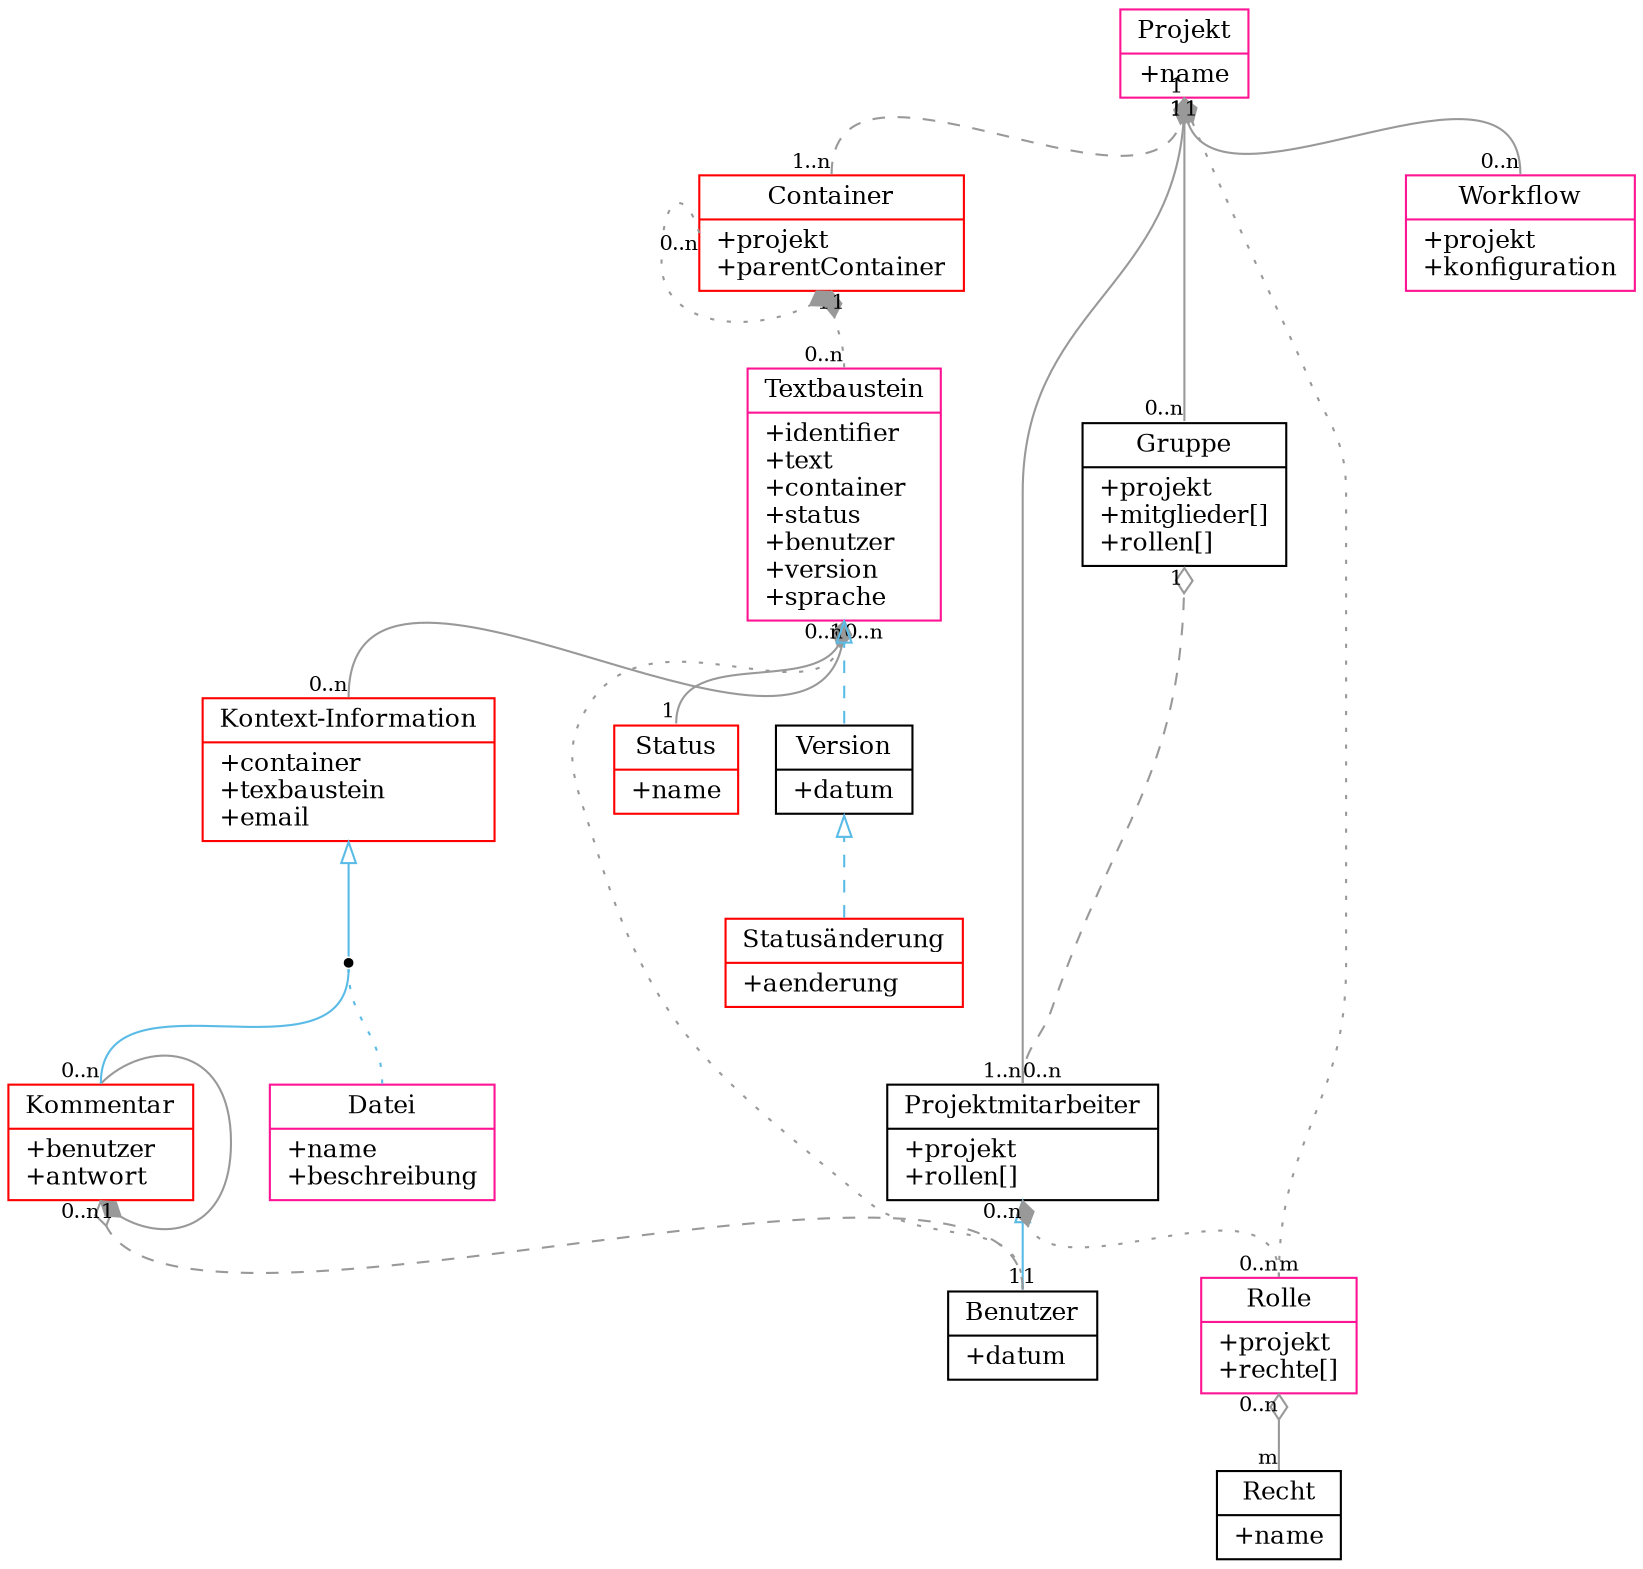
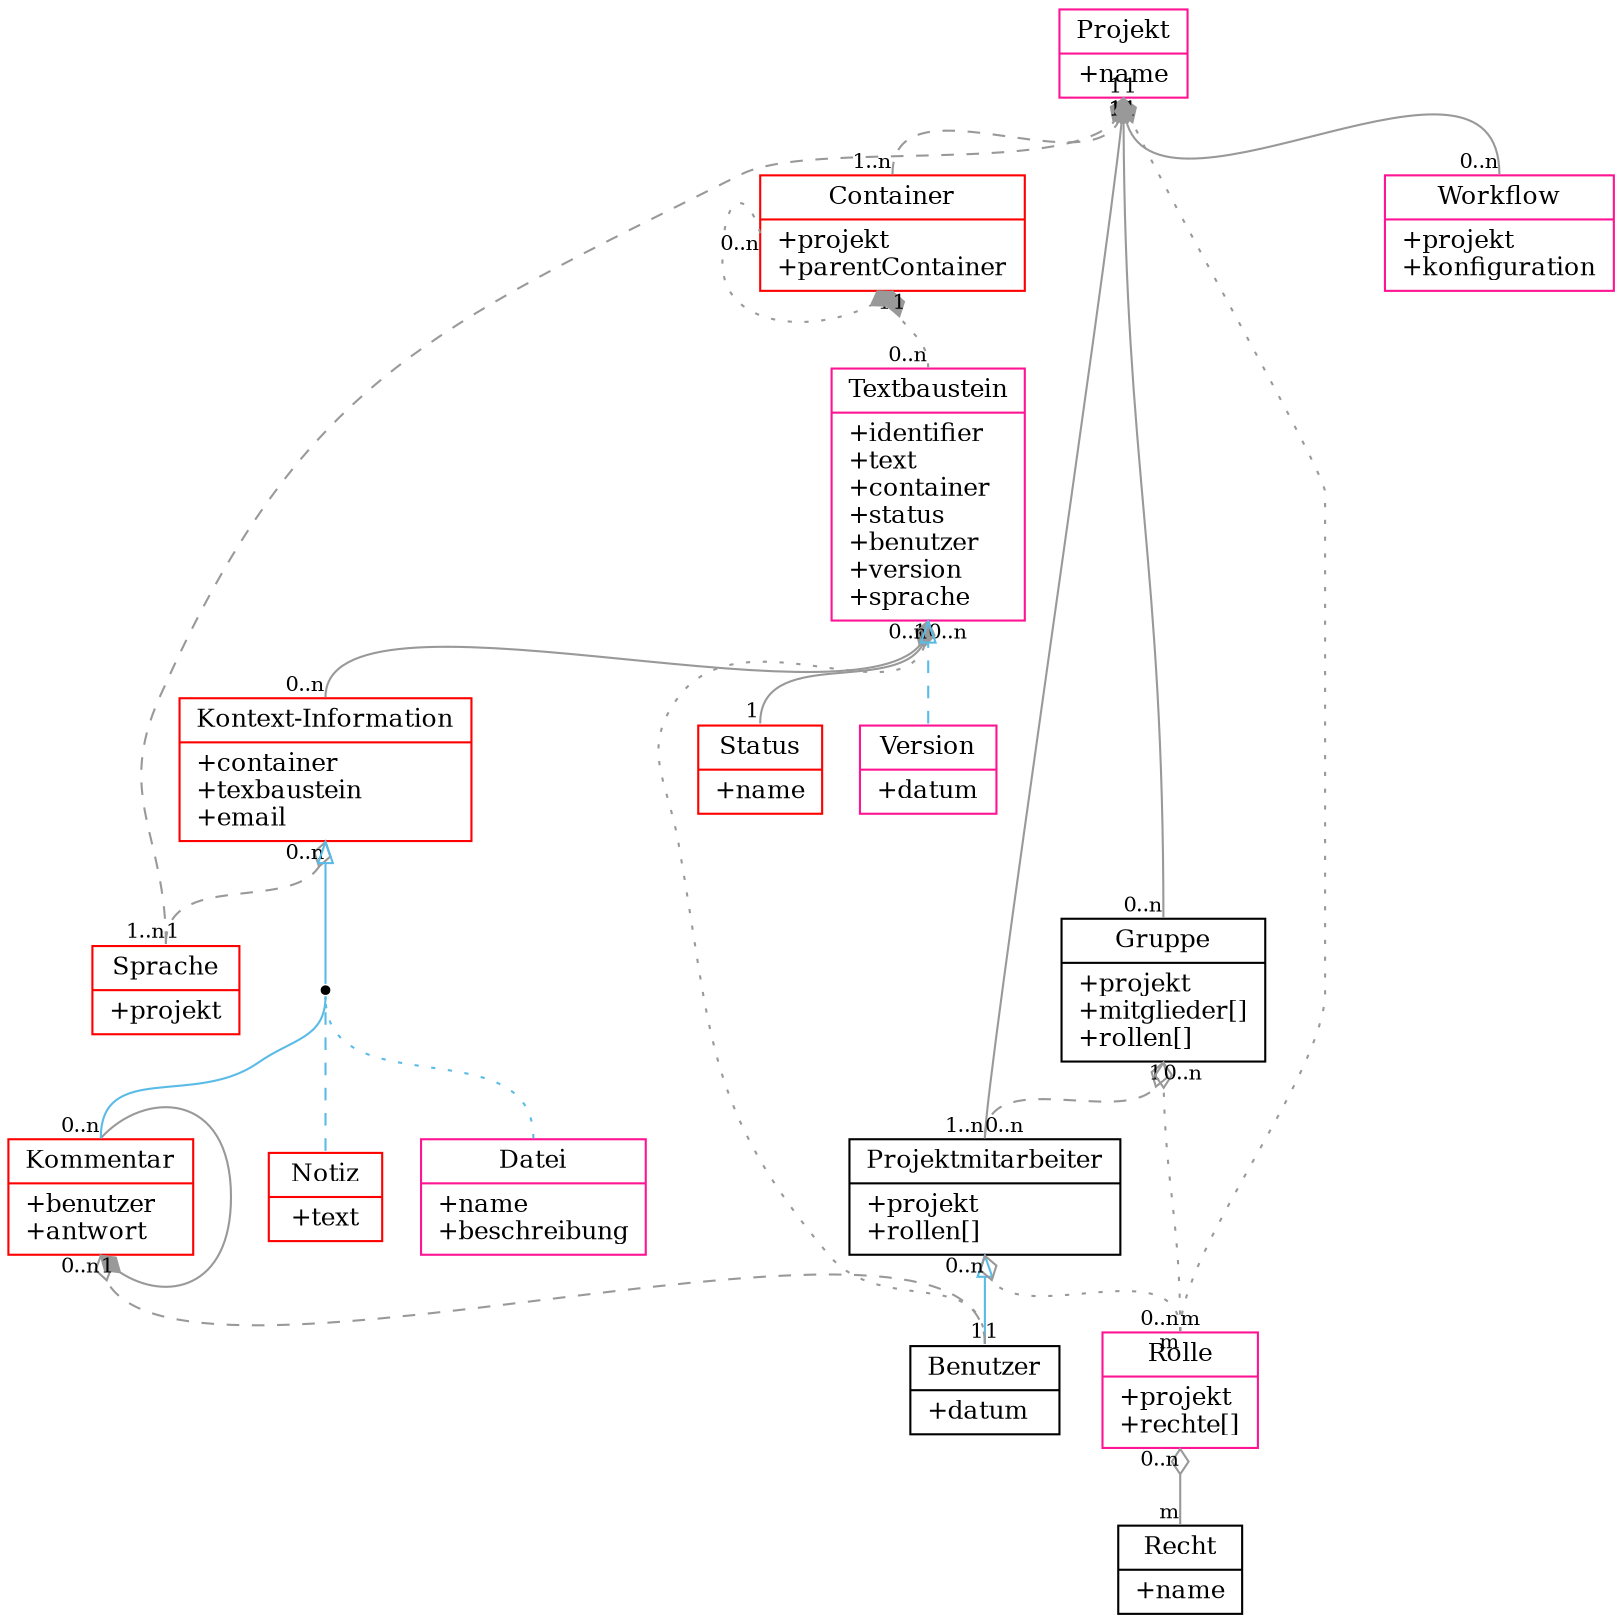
  digraph {
    rankdir=BT
    node [color=red fontsize=12 shape=record]
    edge [arrowhead=diamond color="#999999" fontsize=10 headlabel=1 headport=s style=solid taillabel="0..n" tailport=n]
    n1 [color=deeppink label="{Projekt|+name}"]
+   n2 [label="{Sprache|+projekt\l}"]
    n3 [label="{Kontext-Information|+container\l+texbaustein\l+email\l}"]
    n4 [color=deeppink label="{Textbaustein|+identifier\l+text\l+container\l+status\l+benutzer\l+version\l+sprache\l}"]
    n5 [label="{Container|+projekt\l+parentContainer\l}"]
    n6 [color=black label="{Benutzer|+datum\l}"]
    n7 [color=black label="{Projektmitarbeiter|+projekt\l+rollen[]\l}"]
    n8 [label="{Kommentar|+benutzer\l+antwort\l}"]
    n9 [color=black label="{Gruppe|+projekt\l+mitglieder[]\l+rollen[]\l}"]
    KontextMerge [color=black shape=point]
    n11 [label="{Status|+name\l}"]
-   n12 [label="{Statusänderung|+aenderung\l}"]
-   n13 [color=black label="{Version|+datum\l}"]
+   n13 [color=deeppink label="{Version|+datum\l}"]
    n14 [color=deeppink label="{Rolle|+projekt\l+rechte[]\l}"]
    n15 [color=black label="{Recht|+name\l}"]
    n16 [color=deeppink label="{Workflow|+projekt\l+konfiguration\l}"]
    n17 [color=deeppink label="{Datei|+name\l+beschreibung}"]
+   n18 [label="{Notiz|+text}"]
+   n2 -> n1 [style=dashed taillabel="1..n"]
+   n2 -> n3 [arrowhead=odiamond headlabel="0..n" style=dashed taillabel=1]
    n3 -> n4
    n4 -> n5 [style=dotted]
    n5 -> n1 [style=dashed taillabel="1..n"]
    n5 -> n5 [style=dotted tailport=w]
    n6 -> n4 [arrowhead=odiamond headlabel="0..n" style=dotted taillabel=1]
    n6 -> n7 [arrowhead=onormal arrowtail=none color="#5abbe6" fontcolor="#5abbe6" weight=10 headlabel="" taillabel=""]
    n6 -> n8 [arrowhead=odiamond headlabel="0..n" style=dashed taillabel=1]
    n7 -> n1 [taillabel="1..n"]
    n7 -> n9 [arrowhead=odiamond style=dashed]
    n8 -> n8
    n8 -> KontextMerge [arrowhead=none arrowtail=none color="#5abbe6" fontcolor="#5abbe6" weight=10 headlabel="" taillabel=""]
    n9 -> n1
    KontextMerge -> n3 [arrowhead=onormal arrowtail=none color="#5abbe6" fontcolor="#5abbe6" weight=10 headlabel="" taillabel=""]
    n11 -> n4 [arrowhead=odiamond headlabel="0..n" taillabel=1]
-   n12 -> n13 [arrowhead=onormal arrowtail=none color="#5abbe6" fontcolor="#5abbe6" style=dashed weight=10 headlabel="" taillabel=""]
    n13 -> n4 [arrowhead=onormal arrowtail=none color="#5abbe6" fontcolor="#5abbe6" style=dashed weight=10 headlabel="" taillabel=""]
    n14 -> n1 [style=dotted]
-   n14 -> n7 [headlabel="0..n" style=dotted taillabel=m]
+   n14 -> n7 [arrowhead=odiamond headlabel="0..n" style=dotted taillabel=m]
+   n14 -> n9 [arrowhead=odiamond headlabel="0..n" style=dotted taillabel=m]
    n15 -> n14 [arrowhead=odiamond headlabel="0..n" taillabel=m]
    n16 -> n1
    n17 -> KontextMerge [arrowhead=none arrowtail=none color="#5abbe6" fontcolor="#5abbe6" style=dotted weight=10 headlabel="" taillabel=""]
+   n18 -> KontextMerge [arrowhead=none arrowtail=none color="#5abbe6" fontcolor="#5abbe6" style=dashed weight=10 headlabel="" taillabel=""]
  }
